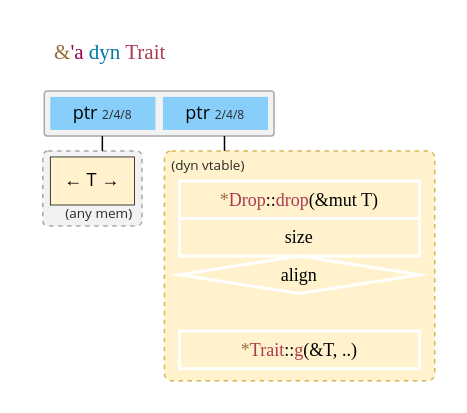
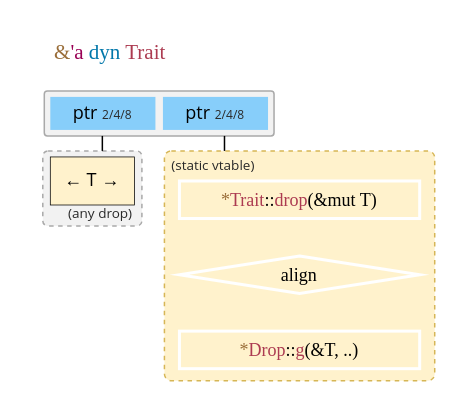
  <mxCell id="0" />
  <mxCell id="1" parent="0" />
  <mxCell id="2" value="&lt;font style=&quot;color: rgb(154, 110, 58);&quot;&gt;&amp;amp;&lt;/font&gt;&lt;font style=&quot;color: rgb(153, 0, 85);&quot;&gt;'a&lt;/font&gt; &lt;font style=&quot;color: rgb(0, 119, 170);&quot;&gt;dyn &lt;/font&gt;&lt;font style=&quot;color: rgb(172, 59, 81);&quot;&gt;Trait&lt;/font&gt;" style="text;html=1;align=left;verticalAlign=middle;whiteSpace=wrap;rounded=0;fontFamily=Fira Code;fontSource=https%3A%2F%2Ffonts.googleapis.com%2Fcss%3Ffamily%3DFira%2BCode;fontSize=14;" vertex="1" parent="1"><mxGeometry x="34" y="20" width="130" height="30" as="geometry" /></mxCell>
  <mxCell id="3" value="" style="rounded=1;whiteSpace=wrap;html=1;strokeColor=#A9A9A9;arcSize=7;fillColor=#F2F2F2;" vertex="1" parent="1"><mxGeometry x="29" y="60" width="153" height="30" as="geometry" /></mxCell>
  <mxCell id="4" value="ptr &lt;font style=&quot;font-size: 8px; color: rgb(41, 41, 41);&quot;&gt;2/4/8&lt;/font&gt;" style="rounded=0;whiteSpace=wrap;html=1;strokeColor=none;fillColor=#87CEFA;fontFamily=Open Sans;fontSource=https%3A%2F%2Ffonts.googleapis.com%2Fcss%3Ffamily%3DOpen%2BSans;" vertex="1" parent="1"><mxGeometry x="33" y="64" width="70" height="22" as="geometry" /></mxCell>
  <mxCell id="5" value="ptr &lt;font style=&quot;font-size: 8px; color: rgb(41, 41, 41);&quot;&gt;2/4/8&lt;/font&gt;" style="rounded=0;whiteSpace=wrap;html=1;strokeColor=none;fillColor=#87CEFA;fontFamily=Open Sans;fontSource=https%3A%2F%2Ffonts.googleapis.com%2Fcss%3Ffamily%3DOpen%2BSans;" vertex="1" parent="1"><mxGeometry x="108" y="64" width="70" height="22" as="geometry" /></mxCell>
  <mxCell id="6" value="" style="rounded=1;whiteSpace=wrap;html=1;strokeColor=#A9A9A9;arcSize=7;fillColor=#F2F2F2;dashed=1;" vertex="1" parent="1"><mxGeometry x="28" y="100" width="66" height="50" as="geometry" /></mxCell>
  <mxCell id="7" value="← T →" style="rounded=0;whiteSpace=wrap;html=1;strokeColor=default;fillColor=#fff2cc;fontFamily=Open Sans;fontSource=https%3A%2F%2Ffonts.googleapis.com%2Fcss%3Ffamily%3DOpen%2BSans;strokeWidth=0.5;" vertex="1" parent="1"><mxGeometry x="33" y="104" width="56" height="32" as="geometry" /></mxCell>
- <mxCell id="8" value="(any mem)" style="text;whiteSpace=wrap;html=1;fontFamily=Open Sans;fontSource=https%3A%2F%2Ffonts.googleapis.com%2Fcss%3Ffamily%3DOpen%2BSans;fontColor=#292929;fontSize=9;align=right;" vertex="1" parent="1"><mxGeometry x="20" y="130" width="70" height="20" as="geometry" /></mxCell>
+ <mxCell id="8" value="(any drop)" style="text;whiteSpace=wrap;html=1;fontFamily=Open Sans;fontSource=https%3A%2F%2Ffonts.googleapis.com%2Fcss%3Ffamily%3DOpen%2BSans;fontColor=#292929;fontSize=9;align=right;" vertex="1" parent="1"><mxGeometry x="20" y="130" width="70" height="20" as="geometry" /></mxCell>
  <mxCell id="9" value="" style="rounded=1;whiteSpace=wrap;html=1;strokeColor=#d6b656;arcSize=3;fillColor=#fff2cc;dashed=1;" vertex="1" parent="1"><mxGeometry x="109" y="100" width="180" height="153" as="geometry" /></mxCell>
  <mxCell id="10" value="" style="endArrow=none;html=1;rounded=0;" edge="1" parent="1"><mxGeometry width="50" height="50" relative="1" as="geometry"><mxPoint x="67.66" y="100" as="sourcePoint" /><mxPoint x="67.66" y="90" as="targetPoint" /></mxGeometry></mxCell>
  <mxCell id="11" value="" style="endArrow=none;html=1;rounded=0;" edge="1" parent="1"><mxGeometry width="50" height="50" relative="1" as="geometry"><mxPoint x="149" y="100" as="sourcePoint" /><mxPoint x="149" y="90" as="targetPoint" /></mxGeometry></mxCell>
- <mxCell id="12" value="(dyn vtable)" style="text;whiteSpace=wrap;html=1;fontFamily=Open Sans;fontSource=https%3A%2F%2Ffonts.googleapis.com%2Fcss%3Ffamily%3DOpen%2BSans;fontColor=#292929;fontSize=9;align=left;labelPosition=center;verticalLabelPosition=middle;verticalAlign=middle;" vertex="1" parent="1"><mxGeometry x="112" y="100" width="70" height="20" as="geometry" /></mxCell>
- <mxCell id="13" value="&lt;font style=&quot;color: rgb(154, 110, 58);&quot;&gt;*&lt;/font&gt;&lt;font style=&quot;color: rgb(172, 59, 81);&quot;&gt;Drop&lt;/font&gt;::&lt;font style=&quot;color: rgb(172, 59, 81);&quot;&gt;drop&lt;/font&gt;(&amp;amp;mut T)" style="rounded=0;whiteSpace=wrap;html=1;strokeColor=#FFFFFF;fillColor=none;strokeWidth=2;fontFamily=Fira Code;fontSource=https%3A%2F%2Ffonts.googleapis.com%2Fcss%3Ffamily%3DFira%2BCode;" vertex="1" parent="1"><mxGeometry x="119" y="120" width="160" height="25" as="geometry" /></mxCell>
- <mxCell id="14" value="size" style="rounded=0;whiteSpace=wrap;html=1;strokeColor=#FFFFFF;fillColor=none;strokeWidth=2;fontFamily=Fira Code;fontSource=https%3A%2F%2Ffonts.googleapis.com%2Fcss%3Ffamily%3DFira%2BCode;" vertex="1" parent="1"><mxGeometry x="119" y="145" width="160" height="25" as="geometry" /></mxCell>
+ <mxCell id="12" value="(static vtable)" style="text;whiteSpace=wrap;html=1;fontFamily=Open Sans;fontSource=https%3A%2F%2Ffonts.googleapis.com%2Fcss%3Ffamily%3DOpen%2BSans;fontColor=#292929;fontSize=9;align=left;labelPosition=center;verticalLabelPosition=middle;verticalAlign=middle;" vertex="1" parent="1"><mxGeometry x="112" y="100" width="70" height="20" as="geometry" /></mxCell>
+ <mxCell id="13" value="&lt;font style=&quot;color: rgb(154, 110, 58);&quot;&gt;*&lt;/font&gt;&lt;font style=&quot;color: rgb(172, 59, 81);&quot;&gt;Trait&lt;/font&gt;::&lt;font style=&quot;color: rgb(172, 59, 81);&quot;&gt;drop&lt;/font&gt;(&amp;amp;mut T)" style="rounded=0;whiteSpace=wrap;html=1;strokeColor=#FFFFFF;fillColor=none;strokeWidth=2;fontFamily=Fira Code;fontSource=https%3A%2F%2Ffonts.googleapis.com%2Fcss%3Ffamily%3DFira%2BCode;" vertex="1" parent="1"><mxGeometry x="119" y="120" width="160" height="25" as="geometry" /></mxCell>
  <mxCell id="15" value="align" style="rhombus;whiteSpace=wrap;html=1;strokeColor=#FFFFFF;fillColor=none;strokeWidth=2;fontFamily=Fira Code;fontSource=https%3A%2F%2Ffonts.googleapis.com%2Fcss%3Ffamily%3DFira%2BCode;" vertex="1" parent="1"><mxGeometry x="119" y="170" width="160" height="25" as="geometry" /></mxCell>
- <mxCell id="16" value="&lt;font style=&quot;color: rgb(154, 110, 58);&quot;&gt;*&lt;/font&gt;&lt;font style=&quot;color: rgb(172, 59, 81);&quot;&gt;Trait&lt;/font&gt;::&lt;font style=&quot;color: rgb(172, 59, 81);&quot;&gt;g&lt;/font&gt;(&amp;amp;T, ..)" style="rounded=0;whiteSpace=wrap;html=1;strokeColor=#FFFFFF;fillColor=none;strokeWidth=2;fontFamily=Fira Code;fontSource=https%3A%2F%2Ffonts.googleapis.com%2Fcss%3Ffamily%3DFira%2BCode;" vertex="1" parent="1"><mxGeometry x="119" y="220" width="160" height="25" as="geometry" /></mxCell>
+ <mxCell id="16" value="&lt;font style=&quot;color: rgb(154, 110, 58);&quot;&gt;*&lt;/font&gt;&lt;font style=&quot;color: rgb(172, 59, 81);&quot;&gt;Drop&lt;/font&gt;::&lt;font style=&quot;color: rgb(172, 59, 81);&quot;&gt;g&lt;/font&gt;(&amp;amp;T, ..)" style="rounded=0;whiteSpace=wrap;html=1;strokeColor=#FFFFFF;fillColor=none;strokeWidth=2;fontFamily=Fira Code;fontSource=https%3A%2F%2Ffonts.googleapis.com%2Fcss%3Ffamily%3DFira%2BCode;" vertex="1" parent="1"><mxGeometry x="119" y="220" width="160" height="25" as="geometry" /></mxCell>
